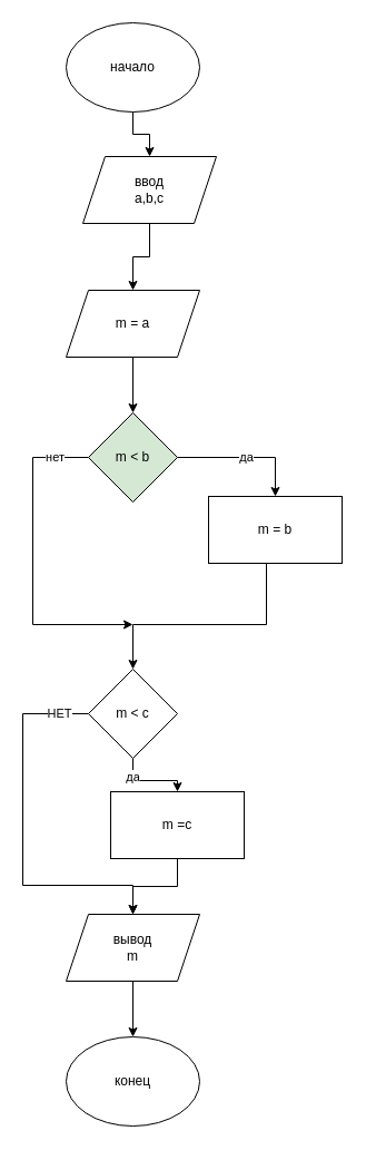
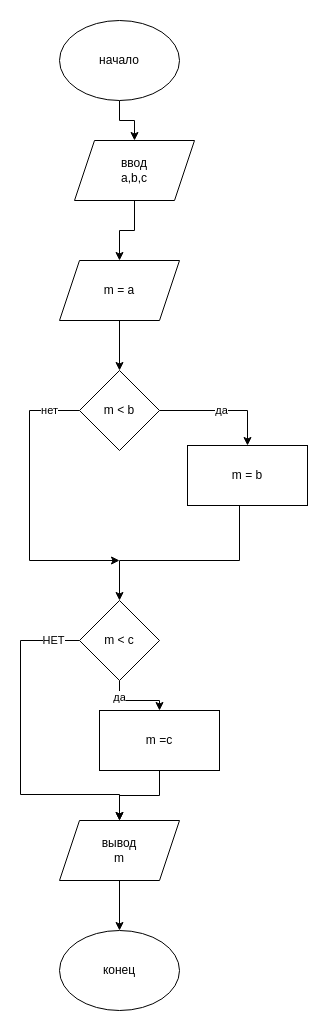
  <mxCell id="0" />
  <mxCell id="1" parent="0" />
  <mxCell id="2" style="edgeStyle=orthogonalEdgeStyle;rounded=0;orthogonalLoop=1;jettySize=auto;html=1;" edge="1" parent="1" source="3" target="5"><mxGeometry relative="1" as="geometry" /></mxCell>
  <mxCell id="3" value="начало" style="ellipse;whiteSpace=wrap;html=1;" vertex="1" parent="1"><mxGeometry x="59" y="20" width="120" height="80" as="geometry" /></mxCell>
  <mxCell id="4" style="edgeStyle=orthogonalEdgeStyle;rounded=0;orthogonalLoop=1;jettySize=auto;html=1;entryX=0.5;entryY=0;entryDx=0;entryDy=0;" edge="1" parent="1" source="5" target="7"><mxGeometry relative="1" as="geometry" /></mxCell>
  <mxCell id="5" value="ввод&lt;br&gt;a,b,c" style="shape=parallelogram;perimeter=parallelogramPerimeter;whiteSpace=wrap;html=1;fixedSize=1;" vertex="1" parent="1"><mxGeometry x="74" y="140" width="120" height="60" as="geometry" /></mxCell>
  <mxCell id="6" style="edgeStyle=orthogonalEdgeStyle;rounded=0;orthogonalLoop=1;jettySize=auto;html=1;entryX=0.5;entryY=0;entryDx=0;entryDy=0;" edge="1" parent="1" source="7" target="10"><mxGeometry relative="1" as="geometry" /></mxCell>
  <mxCell id="7" value="m = a" style="shape=parallelogram;perimeter=parallelogramPerimeter;whiteSpace=wrap;html=1;fixedSize=1;" vertex="1" parent="1"><mxGeometry x="59" y="260" width="120" height="60" as="geometry" /></mxCell>
  <mxCell id="8" value="нет" style="edgeStyle=orthogonalEdgeStyle;rounded=0;orthogonalLoop=1;jettySize=auto;html=1;" edge="1" parent="1" source="10"><mxGeometry x="-0.793" relative="1" as="geometry"><mxPoint x="119" y="560" as="targetPoint" /><Array as="points"><mxPoint x="29" y="410" /><mxPoint x="29" y="560" /></Array><mxPoint as="offset" /></mxGeometry></mxCell>
  <mxCell id="9" value="да" style="edgeStyle=orthogonalEdgeStyle;rounded=0;orthogonalLoop=1;jettySize=auto;html=1;entryX=0.5;entryY=0;entryDx=0;entryDy=0;" edge="1" parent="1" source="10" target="12"><mxGeometry relative="1" as="geometry" /></mxCell>
- <mxCell id="10" value="m &amp;lt; b" style="rhombus;whiteSpace=wrap;html=1;fillColor=#d5e8d4;" vertex="1" parent="1"><mxGeometry x="79" y="370" width="80" height="80" as="geometry" /></mxCell>
+ <mxCell id="10" value="m &amp;lt; b" style="rhombus;whiteSpace=wrap;html=1;" vertex="1" parent="1"><mxGeometry x="79" y="370" width="80" height="80" as="geometry" /></mxCell>
  <mxCell id="11" style="edgeStyle=orthogonalEdgeStyle;rounded=0;orthogonalLoop=1;jettySize=auto;html=1;" edge="1" parent="1" source="12" target="15"><mxGeometry relative="1" as="geometry"><Array as="points"><mxPoint x="239" y="560" /><mxPoint x="119" y="560" /></Array></mxGeometry></mxCell>
  <mxCell id="12" value="m = b" style="rounded=0;whiteSpace=wrap;html=1;" vertex="1" parent="1"><mxGeometry x="187" y="445" width="120" height="60" as="geometry" /></mxCell>
  <mxCell id="13" value="да" style="edgeStyle=orthogonalEdgeStyle;rounded=0;orthogonalLoop=1;jettySize=auto;html=1;" edge="1" source="15" target="17" parent="1"><mxGeometry x="-0.507" relative="1" as="geometry"><mxPoint as="offset" /></mxGeometry></mxCell>
  <mxCell id="14" value="НЕТ" style="edgeStyle=orthogonalEdgeStyle;rounded=0;orthogonalLoop=1;jettySize=auto;html=1;entryX=0.5;entryY=0;entryDx=0;entryDy=0;" edge="1" parent="1" source="15" target="19"><mxGeometry x="-0.848" relative="1" as="geometry"><mxPoint x="11.836" y="646.169" as="targetPoint" /><Array as="points"><mxPoint x="20" y="640" /><mxPoint x="20" y="794" /><mxPoint x="119" y="794" /></Array><mxPoint as="offset" /></mxGeometry></mxCell>
  <mxCell id="15" value="m &amp;lt; c" style="rhombus;whiteSpace=wrap;html=1;" vertex="1" parent="1"><mxGeometry x="79" y="600" width="80" height="80" as="geometry" /></mxCell>
  <mxCell id="16" style="edgeStyle=orthogonalEdgeStyle;rounded=0;orthogonalLoop=1;jettySize=auto;html=1;" edge="1" parent="1" source="17" target="19"><mxGeometry relative="1" as="geometry" /></mxCell>
  <mxCell id="17" value="m =c" style="rounded=0;whiteSpace=wrap;html=1;" vertex="1" parent="1"><mxGeometry x="99" y="710" width="120" height="60" as="geometry" /></mxCell>
  <mxCell id="18" style="edgeStyle=orthogonalEdgeStyle;rounded=0;orthogonalLoop=1;jettySize=auto;html=1;" edge="1" parent="1" source="19" target="20"><mxGeometry relative="1" as="geometry" /></mxCell>
  <mxCell id="19" value="вывод&lt;br&gt;m" style="shape=parallelogram;perimeter=parallelogramPerimeter;whiteSpace=wrap;html=1;fixedSize=1;" vertex="1" parent="1"><mxGeometry x="59" y="820" width="120" height="60" as="geometry" /></mxCell>
  <mxCell id="20" value="конец" style="ellipse;whiteSpace=wrap;html=1;" vertex="1" parent="1"><mxGeometry x="59" y="930" width="120" height="80" as="geometry" /></mxCell>
